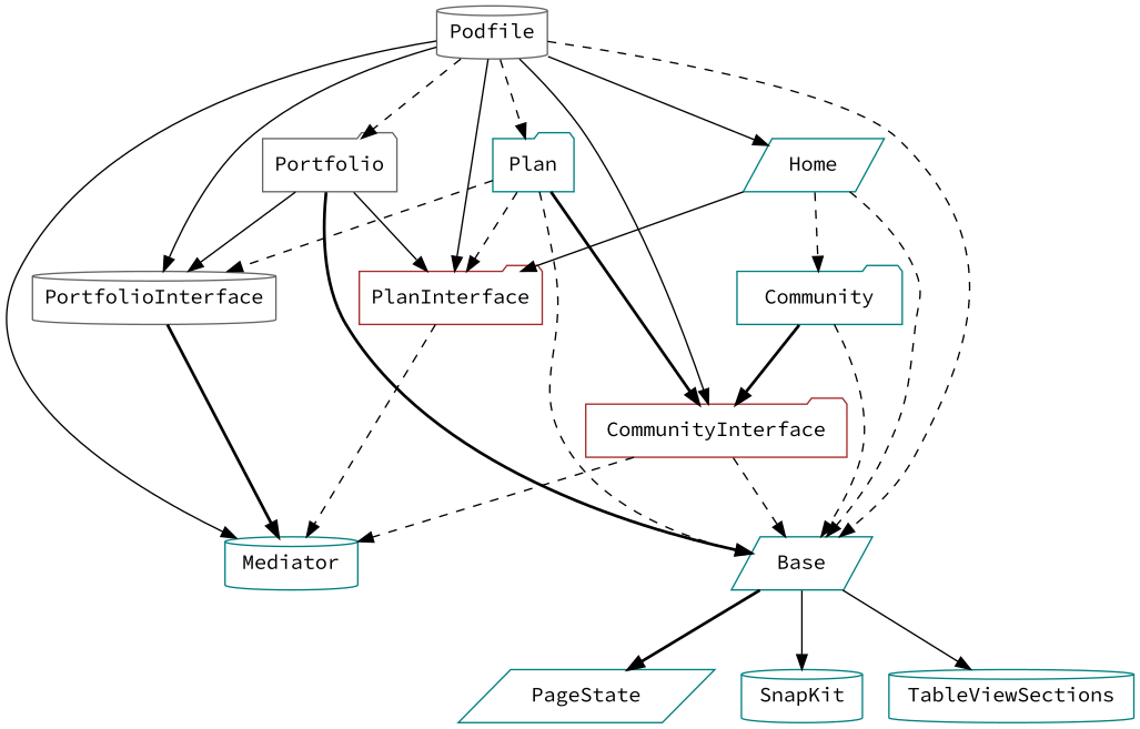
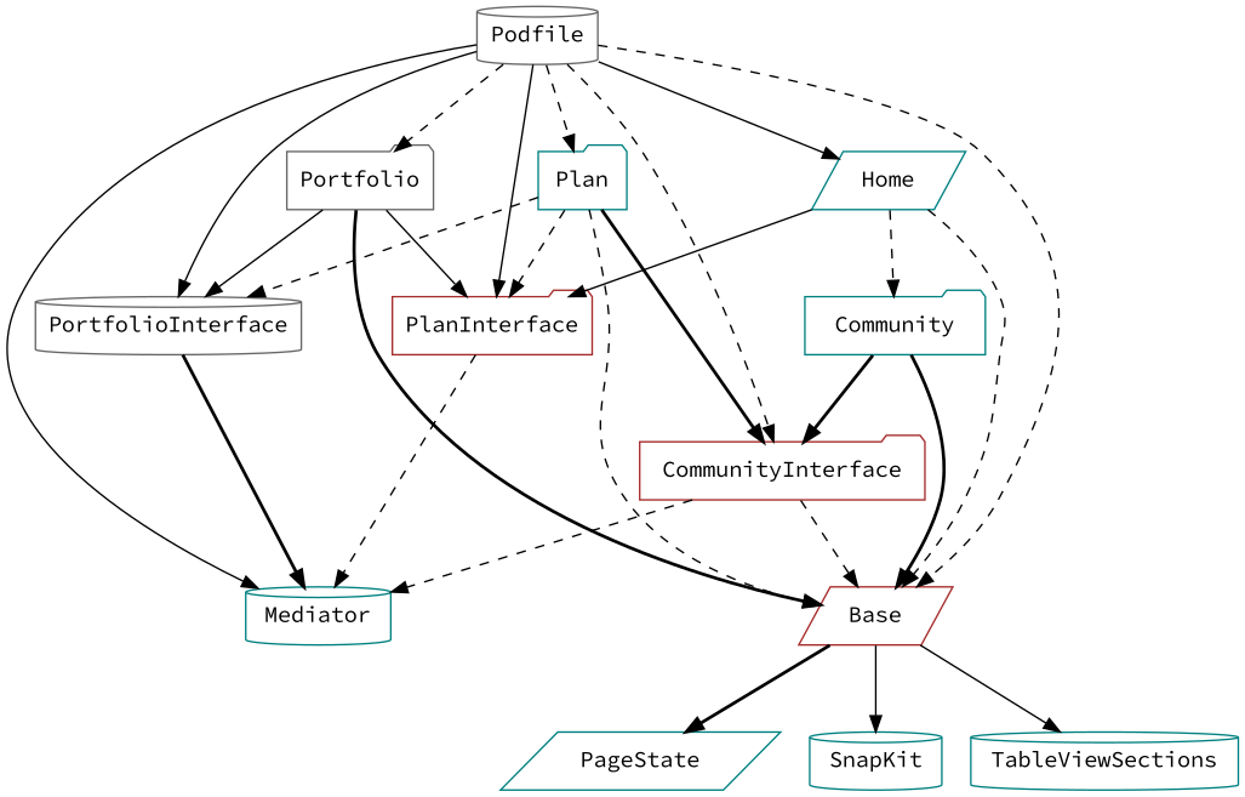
  digraph {
    fontname="Source Code Pro"
    nodesep=0.25
    ranksep=0.75
    node [color=teal fontname="Source Code Pro" shape=cylinder]
    edge [fontname="Source Code Pro" style=dashed]
    n1 [color=gray40 height=0.5 label=Podfile width=1.0426]
    n2 [height=0.5 label=Plan shape=folder width=0.75823]
    n3 [color=brown height=0.5 label=PlanInterface shape=folder width=1.6681]
    n4 [color=gray40 height=0.5 label=Portfolio shape=folder width=1.2132]
    n5 [color=gray40 height=0.5 label=PortfolioInterface width=2.1231]
    n6 [color=brown height=0.5 label=CommunityInterface shape=folder width=2.4643]
    n7 [height=0.5 label=Home shape=parallelogram width=0.94305]
-   n8 [height=0.5 label=Base shape=parallelogram width=0.80088]
+   n8 [color=brown height=0.5 label=Base shape=parallelogram width=0.80088]
    n9 [height=0.5 label=Mediator width=1.2558]
    n10 [height=0.5 label=Community shape=folder width=1.5544]
    n11 [height=0.5 label=PageState shape=parallelogram width=1.3127]
    n12 [height=0.5 label=SnapKit width=1.1421]
    n13 [height=0.5 label=TableViewSections width=2.3079]
    n1 -> n2
    n1 -> n3 [style=solid]
    n1 -> n4
    n1 -> n5 [style=solid]
-   n1 -> n6 [style=solid]
+   n1 -> n6
    n1 -> n7 [style=solid]
    n1 -> n8
    n1 -> n9 [style=solid]
    n2 -> n3
    n2 -> n5
    n2 -> n6 [style=bold]
    n2 -> n8
    n3 -> n9
    n4 -> n3 [style=solid]
    n4 -> n5 [style=solid]
    n4 -> n8 [style=bold]
    n5 -> n9 [style=bold]
    n6 -> n8
    n6 -> n9
    n7 -> n3 [style=solid]
    n7 -> n8
    n7 -> n10
    n8 -> n11 [style=bold]
    n8 -> n12 [style=solid]
    n8 -> n13 [style=solid]
    n10 -> n6 [style=bold]
-   n10 -> n8
+   n10 -> n8 [style=bold]
  }
